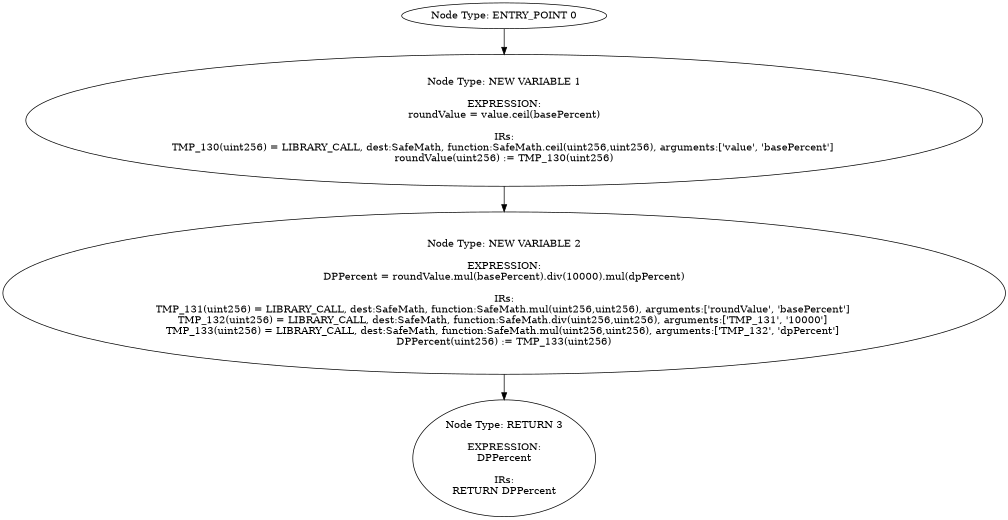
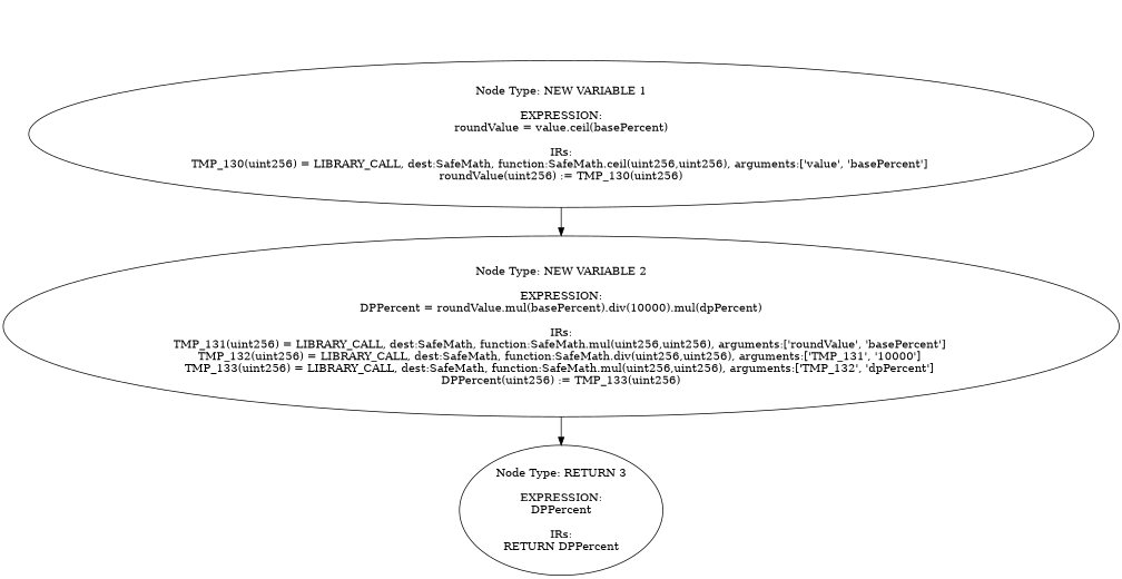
  digraph {
-   n1 [label="Node Type: ENTRY_POINT 0\n"]
    n2 [label="Node Type: NEW VARIABLE 1\n\nEXPRESSION:\nroundValue = value.ceil(basePercent)\n\nIRs:\nTMP_130(uint256) = LIBRARY_CALL, dest:SafeMath, function:SafeMath.ceil(uint256,uint256), arguments:['value', 'basePercent'] \nroundValue(uint256) := TMP_130(uint256)"]
    n3 [label="Node Type: NEW VARIABLE 2\n\nEXPRESSION:\nDPPercent = roundValue.mul(basePercent).div(10000).mul(dpPercent)\n\nIRs:\nTMP_131(uint256) = LIBRARY_CALL, dest:SafeMath, function:SafeMath.mul(uint256,uint256), arguments:['roundValue', 'basePercent'] \nTMP_132(uint256) = LIBRARY_CALL, dest:SafeMath, function:SafeMath.div(uint256,uint256), arguments:['TMP_131', '10000'] \nTMP_133(uint256) = LIBRARY_CALL, dest:SafeMath, function:SafeMath.mul(uint256,uint256), arguments:['TMP_132', 'dpPercent'] \nDPPercent(uint256) := TMP_133(uint256)"]
    n4 [label="Node Type: RETURN 3\n\nEXPRESSION:\nDPPercent\n\nIRs:\nRETURN DPPercent"]
-   n1 -> n2
    n2 -> n3
    n3 -> n4
  }
